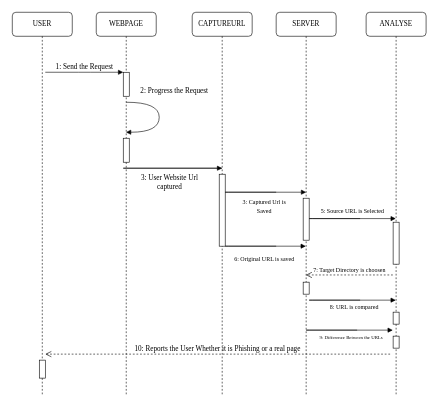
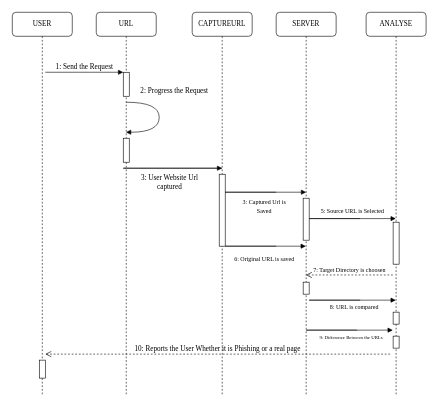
  <mxCell id="0" />
  <mxCell id="1" parent="0" />
- <mxCell id="2" value="WEBPAGE" style="shape=umlLifeline;perimeter=lifelinePerimeter;whiteSpace=wrap;html=1;container=1;collapsible=0;recursiveResize=0;outlineConnect=0;rounded=1;shadow=0;comic=0;labelBackgroundColor=none;strokeWidth=1;fontFamily=Verdana;fontSize=12;align=center;" parent="1" vertex="1"><mxGeometry x="160" y="20" width="100" height="640" as="geometry" /></mxCell>
+ <mxCell id="2" value="URL" style="shape=umlLifeline;perimeter=lifelinePerimeter;whiteSpace=wrap;html=1;container=1;collapsible=0;recursiveResize=0;outlineConnect=0;rounded=1;shadow=0;comic=0;labelBackgroundColor=none;strokeWidth=1;fontFamily=Verdana;fontSize=12;align=center;" parent="1" vertex="1"><mxGeometry x="160" y="20" width="100" height="640" as="geometry" /></mxCell>
  <mxCell id="3" value="" style="html=1;points=[];perimeter=orthogonalPerimeter;rounded=0;shadow=0;comic=0;labelBackgroundColor=none;strokeWidth=1;fontFamily=Verdana;fontSize=12;align=center;" parent="2" vertex="1"><mxGeometry x="45" y="100" width="10" height="40" as="geometry" /></mxCell>
  <mxCell id="4" value="" style="html=1;points=[];perimeter=orthogonalPerimeter;rounded=0;shadow=0;comic=0;labelBackgroundColor=none;strokeWidth=1;fontFamily=Verdana;fontSize=12;align=center;" vertex="1" parent="2"><mxGeometry x="45" y="210" width="10" height="40" as="geometry" /></mxCell>
  <mxCell id="5" value="CAPTUREURL" style="shape=umlLifeline;perimeter=lifelinePerimeter;whiteSpace=wrap;html=1;container=1;collapsible=0;recursiveResize=0;outlineConnect=0;rounded=1;shadow=0;comic=0;labelBackgroundColor=none;strokeWidth=1;fontFamily=Verdana;fontSize=12;align=center;" parent="1" vertex="1"><mxGeometry x="320" y="20" width="100" height="640" as="geometry" /></mxCell>
  <mxCell id="6" value="" style="html=1;points=[];perimeter=orthogonalPerimeter;rounded=0;shadow=0;comic=0;labelBackgroundColor=none;strokeWidth=1;fontFamily=Verdana;fontSize=12;align=center;" parent="5" vertex="1"><mxGeometry x="45" y="270" width="10" height="120" as="geometry" /></mxCell>
  <mxCell id="7" value="SERVER" style="shape=umlLifeline;perimeter=lifelinePerimeter;whiteSpace=wrap;html=1;container=1;collapsible=0;recursiveResize=0;outlineConnect=0;rounded=1;shadow=0;comic=0;labelBackgroundColor=none;strokeWidth=1;fontFamily=Verdana;fontSize=12;align=center;" parent="1" vertex="1"><mxGeometry x="460" y="20" width="100" height="640" as="geometry" /></mxCell>
  <mxCell id="8" value="" style="html=1;points=[];perimeter=orthogonalPerimeter;rounded=0;shadow=0;comic=0;labelBackgroundColor=none;strokeWidth=1;fontFamily=Verdana;fontSize=12;align=center;" vertex="1" parent="7"><mxGeometry x="45" y="450" width="10" height="20" as="geometry" /></mxCell>
  <mxCell id="9" value="ANALYSE" style="shape=umlLifeline;perimeter=lifelinePerimeter;whiteSpace=wrap;html=1;container=1;collapsible=0;recursiveResize=0;outlineConnect=0;rounded=1;shadow=0;comic=0;labelBackgroundColor=none;strokeWidth=1;fontFamily=Verdana;fontSize=12;align=center;" parent="1" vertex="1"><mxGeometry x="610" y="20" width="100" height="640" as="geometry" /></mxCell>
  <mxCell id="10" value="" style="html=1;points=[];perimeter=orthogonalPerimeter;rounded=0;shadow=0;comic=0;labelBackgroundColor=none;strokeWidth=1;fontFamily=Verdana;fontSize=12;align=center;" vertex="1" parent="9"><mxGeometry x="45" y="350" width="10" height="70" as="geometry" /></mxCell>
  <mxCell id="11" value="" style="html=1;points=[];perimeter=orthogonalPerimeter;rounded=0;shadow=0;comic=0;labelBackgroundColor=none;strokeWidth=1;fontFamily=Verdana;fontSize=12;align=center;" vertex="1" parent="9"><mxGeometry x="45" y="500" width="10" height="20" as="geometry" /></mxCell>
  <mxCell id="12" value="" style="html=1;points=[];perimeter=orthogonalPerimeter;rounded=0;shadow=0;comic=0;labelBackgroundColor=none;strokeWidth=1;fontFamily=Verdana;fontSize=12;align=center;" vertex="1" parent="9"><mxGeometry x="45" y="540" width="10" height="20" as="geometry" /></mxCell>
  <mxCell id="13" value="USER" style="shape=umlLifeline;perimeter=lifelinePerimeter;whiteSpace=wrap;html=1;container=1;collapsible=0;recursiveResize=0;outlineConnect=0;rounded=1;shadow=0;comic=0;labelBackgroundColor=none;strokeWidth=1;fontFamily=Verdana;fontSize=12;align=center;" parent="1" vertex="1"><mxGeometry x="20" y="20" width="100" height="640" as="geometry" /></mxCell>
  <mxCell id="14" value="" style="html=1;points=[];perimeter=orthogonalPerimeter;rounded=0;shadow=0;comic=0;labelBackgroundColor=none;strokeWidth=1;fontFamily=Verdana;fontSize=12;align=center;" vertex="1" parent="13"><mxGeometry x="45" y="580" width="10" height="30" as="geometry" /></mxCell>
  <mxCell id="15" value="3: User Website Url &lt;br&gt;captured" style="html=1;verticalAlign=bottom;endArrow=block;labelBackgroundColor=none;fontFamily=Verdana;fontSize=12;edgeStyle=elbowEdgeStyle;elbow=vertical;" parent="1" source="5" edge="1"><mxGeometry x="0.47" y="-40" relative="1" as="geometry"><mxPoint x="430" y="190" as="sourcePoint" /><Array as="points"><mxPoint x="200" y="280" /></Array><mxPoint x="370" y="280" as="targetPoint" /><mxPoint x="1" as="offset" /></mxGeometry></mxCell>
  <mxCell id="16" value="10: Reports the User Whether it is Phishing or a real page" style="html=1;verticalAlign=bottom;endArrow=open;dashed=1;endSize=8;labelBackgroundColor=none;fontFamily=Verdana;fontSize=12;edgeStyle=elbowEdgeStyle;elbow=vertical;" parent="1" edge="1"><mxGeometry relative="1" as="geometry"><mxPoint x="75" y="590" as="targetPoint" /><Array as="points"><mxPoint x="490" y="590" /></Array><mxPoint x="650" y="590" as="sourcePoint" /></mxGeometry></mxCell>
  <mxCell id="17" value="1: Send the Request" style="html=1;verticalAlign=bottom;endArrow=block;entryX=0;entryY=0;labelBackgroundColor=none;fontFamily=Verdana;fontSize=12;edgeStyle=elbowEdgeStyle;elbow=vertical;" parent="1" target="3" edge="1"><mxGeometry relative="1" as="geometry"><mxPoint x="75" y="120" as="sourcePoint" /></mxGeometry></mxCell>
  <mxCell id="18" value="2: Progress the Request" style="html=1;verticalAlign=bottom;endArrow=block;labelBackgroundColor=none;fontFamily=Verdana;fontSize=12;elbow=vertical;edgeStyle=orthogonalEdgeStyle;curved=1;exitX=1.038;exitY=0.345;exitPerimeter=0;" edge="1" parent="1" target="2"><mxGeometry x="-0.315" y="27" relative="1" as="geometry"><mxPoint x="210" y="170" as="sourcePoint" /><mxPoint x="214.62" y="207.92" as="targetPoint" /><Array as="points"><mxPoint x="265" y="170" /><mxPoint x="265" y="220" /></Array><mxPoint x="-2" y="-10" as="offset" /></mxGeometry></mxCell>
  <mxCell id="19" value="&lt;font style=&quot;font-size: 10px&quot;&gt;7: Target Directory is choosen&lt;/font&gt;" style="html=1;verticalAlign=bottom;endArrow=open;dashed=1;endSize=8;labelBackgroundColor=none;fontFamily=Verdana;fontSize=12;edgeStyle=elbowEdgeStyle;elbow=vertical;" edge="1" parent="1"><mxGeometry relative="1" as="geometry"><mxPoint x="509.5" y="458" as="targetPoint" /><Array as="points"><mxPoint x="590" y="458" /><mxPoint x="625" y="258" /></Array><mxPoint x="654.5" y="458" as="sourcePoint" /></mxGeometry></mxCell>
  <mxCell id="20" value="&lt;font style=&quot;font-size: 10px&quot;&gt;3: Captured Url is&lt;br&gt;Saved&lt;/font&gt;" style="html=1;verticalAlign=bottom;endArrow=block;labelBackgroundColor=none;fontFamily=Verdana;fontSize=12;edgeStyle=elbowEdgeStyle;elbow=vertical;" edge="1" parent="1"><mxGeometry x="0.391" y="-40" relative="1" as="geometry"><mxPoint x="460" y="320" as="sourcePoint" /><Array as="points"><mxPoint x="370" y="320" /></Array><mxPoint x="510" y="320" as="targetPoint" /><mxPoint as="offset" /></mxGeometry></mxCell>
  <mxCell id="21" value="" style="html=1;points=[];perimeter=orthogonalPerimeter;rounded=0;shadow=0;comic=0;labelBackgroundColor=none;strokeWidth=1;fontFamily=Verdana;fontSize=12;align=center;" vertex="1" parent="1"><mxGeometry x="505" y="330" width="10" height="70" as="geometry" /></mxCell>
  <mxCell id="22" value="&lt;font size=&quot;1&quot;&gt;6: Original URL is saved&lt;/font&gt;" style="html=1;verticalAlign=bottom;endArrow=block;labelBackgroundColor=none;fontFamily=Verdana;fontSize=12;edgeStyle=elbowEdgeStyle;elbow=vertical;" edge="1" parent="1" target="7"><mxGeometry x="0.394" y="-30" relative="1" as="geometry"><mxPoint x="460" y="410" as="sourcePoint" /><Array as="points"><mxPoint x="370" y="410" /></Array><mxPoint x="505" y="410" as="targetPoint" /><mxPoint as="offset" /></mxGeometry></mxCell>
  <mxCell id="23" value="&lt;font size=&quot;1&quot;&gt;5: Source URL is Selected&lt;/font&gt;" style="html=1;verticalAlign=bottom;endArrow=block;labelBackgroundColor=none;fontFamily=Verdana;fontSize=12;edgeStyle=elbowEdgeStyle;elbow=vertical;" edge="1" parent="1" target="9"><mxGeometry x="0.391" y="4" relative="1" as="geometry"><mxPoint x="600" y="364" as="sourcePoint" /><Array as="points"><mxPoint x="510" y="364" /></Array><mxPoint x="650" y="364" as="targetPoint" /><mxPoint as="offset" /></mxGeometry></mxCell>
  <mxCell id="24" value="&lt;font size=&quot;1&quot;&gt;8: URL is compared&lt;/font&gt;" style="html=1;verticalAlign=bottom;endArrow=block;labelBackgroundColor=none;fontFamily=Verdana;fontSize=12;edgeStyle=elbowEdgeStyle;elbow=vertical;" edge="1" parent="1" target="9"><mxGeometry x="0.42" y="-20" relative="1" as="geometry"><mxPoint x="600" y="500" as="sourcePoint" /><Array as="points"><mxPoint x="510" y="500" /></Array><mxPoint x="650" y="500" as="targetPoint" /><mxPoint as="offset" /></mxGeometry></mxCell>
  <mxCell id="25" value="&lt;font style=&quot;font-size: 8px&quot;&gt;9: Difference Between the URLs&lt;/font&gt;" style="html=1;verticalAlign=bottom;endArrow=block;labelBackgroundColor=none;fontFamily=Verdana;fontSize=12;edgeStyle=elbowEdgeStyle;elbow=vertical;" edge="1" parent="1"><mxGeometry x="0.42" y="-20" relative="1" as="geometry"><mxPoint x="595" y="550" as="sourcePoint" /><Array as="points"><mxPoint x="505" y="550" /></Array><mxPoint x="654.5" y="550" as="targetPoint" /><mxPoint as="offset" /></mxGeometry></mxCell>
